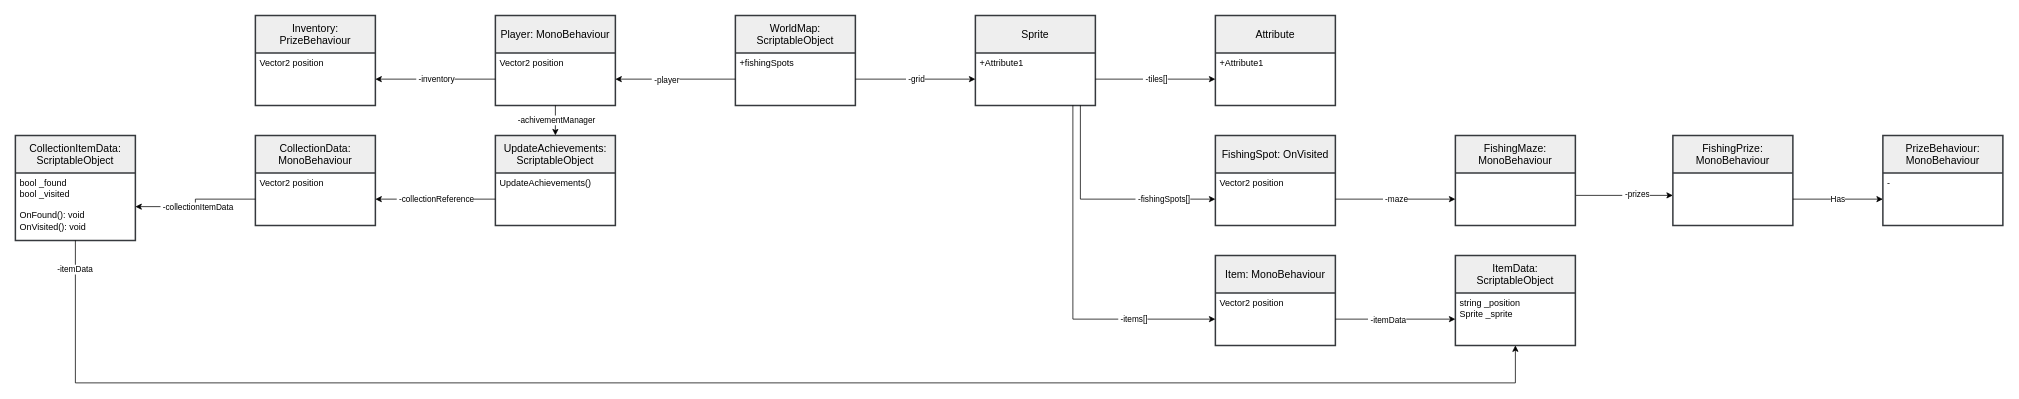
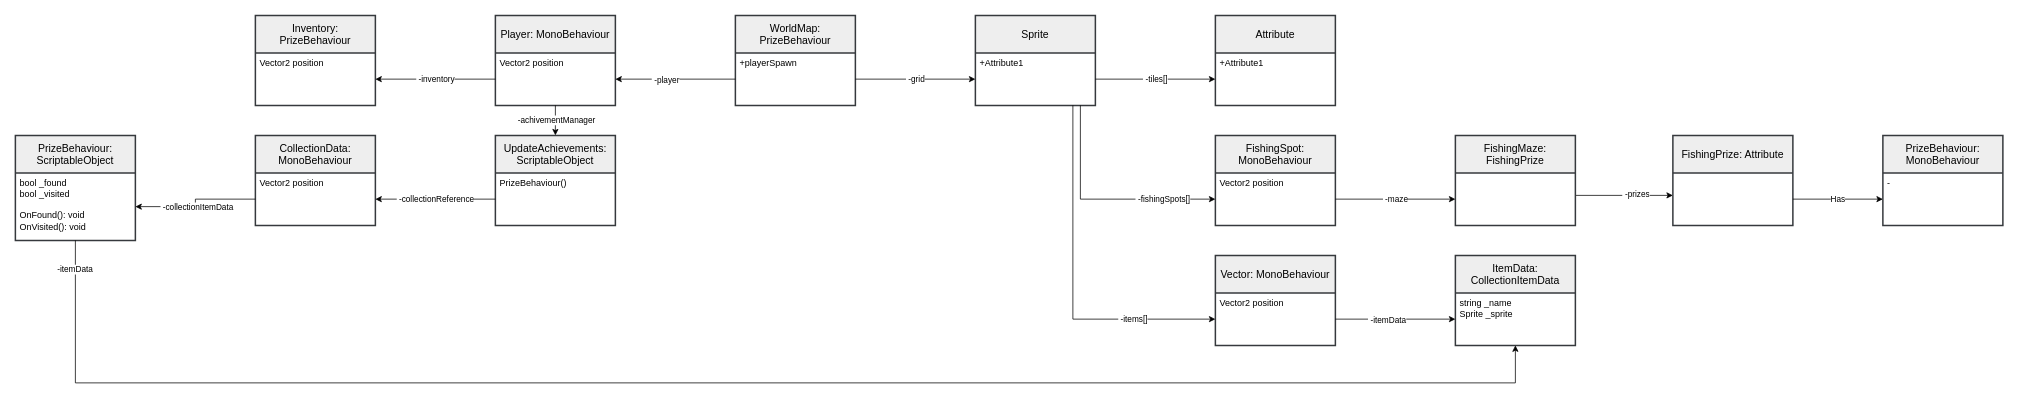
  <mxCell id="0" />
  <mxCell id="1" parent="0" />
  <mxCell id="2" value="&lt;div&gt;Player: MonoBehaviour&lt;br&gt;&lt;/div&gt;" style="swimlane;childLayout=stackLayout;horizontal=1;startSize=50;horizontalStack=0;rounded=0;fontSize=14;fontStyle=0;strokeWidth=2;resizeParent=0;resizeLast=1;shadow=0;dashed=0;align=center;arcSize=4;whiteSpace=wrap;html=1;swimlaneLine=1;glass=0;fillColor=#eeeeee;strokeColor=#36393d;" vertex="1" parent="1"><mxGeometry x="660" y="20" width="160" height="120" as="geometry" /></mxCell>
  <mxCell id="3" value="Vector2 position" style="align=left;strokeColor=none;fillColor=none;spacingLeft=4;fontSize=12;verticalAlign=top;resizable=0;rotatable=0;part=1;html=1;" vertex="1" parent="2"><mxGeometry y="50" width="160" height="70" as="geometry" /></mxCell>
- <mxCell id="4" value="&lt;div&gt;WorldMap: ScriptableObject&lt;br&gt;&lt;/div&gt;" style="swimlane;childLayout=stackLayout;horizontal=1;startSize=50;horizontalStack=0;rounded=0;fontSize=14;fontStyle=0;strokeWidth=2;resizeParent=0;resizeLast=1;shadow=0;dashed=0;align=center;arcSize=4;whiteSpace=wrap;html=1;swimlaneLine=1;glass=0;fillColor=#eeeeee;strokeColor=#36393d;" vertex="1" parent="1"><mxGeometry x="980" y="20" width="160" height="120" as="geometry" /></mxCell>
- <mxCell id="5" value="+fishingSpots" style="align=left;strokeColor=none;fillColor=none;spacingLeft=4;fontSize=12;verticalAlign=top;resizable=0;rotatable=0;part=1;html=1;" vertex="1" parent="4"><mxGeometry y="50" width="160" height="70" as="geometry" /></mxCell>
+ <mxCell id="4" value="&lt;div&gt;WorldMap: PrizeBehaviour&lt;br&gt;&lt;/div&gt;" style="swimlane;childLayout=stackLayout;horizontal=1;startSize=50;horizontalStack=0;rounded=0;fontSize=14;fontStyle=0;strokeWidth=2;resizeParent=0;resizeLast=1;shadow=0;dashed=0;align=center;arcSize=4;whiteSpace=wrap;html=1;swimlaneLine=1;glass=0;fillColor=#eeeeee;strokeColor=#36393d;" vertex="1" parent="1"><mxGeometry x="980" y="20" width="160" height="120" as="geometry" /></mxCell>
+ <mxCell id="5" value="+playerSpawn" style="align=left;strokeColor=none;fillColor=none;spacingLeft=4;fontSize=12;verticalAlign=top;resizable=0;rotatable=0;part=1;html=1;" vertex="1" parent="4"><mxGeometry y="50" width="160" height="70" as="geometry" /></mxCell>
  <mxCell id="6" value="Attribute" style="swimlane;childLayout=stackLayout;horizontal=1;startSize=50;horizontalStack=0;rounded=0;fontSize=14;fontStyle=0;strokeWidth=2;resizeParent=0;resizeLast=1;shadow=0;dashed=0;align=center;arcSize=4;whiteSpace=wrap;html=1;swimlaneLine=1;glass=0;fillColor=#eeeeee;strokeColor=#36393d;" vertex="1" parent="1"><mxGeometry x="1620" y="20" width="160" height="120" as="geometry" /></mxCell>
  <mxCell id="7" value="+Attribute1" style="align=left;strokeColor=none;fillColor=none;spacingLeft=4;fontSize=12;verticalAlign=top;resizable=0;rotatable=0;part=1;html=1;" vertex="1" parent="6"><mxGeometry y="50" width="160" height="70" as="geometry" /></mxCell>
  <mxCell id="8" value="&lt;div&gt;Sprite&lt;/div&gt;" style="swimlane;childLayout=stackLayout;horizontal=1;startSize=50;horizontalStack=0;rounded=0;fontSize=14;fontStyle=0;strokeWidth=2;resizeParent=0;resizeLast=1;shadow=0;dashed=0;align=center;arcSize=4;whiteSpace=wrap;html=1;swimlaneLine=1;glass=0;fillColor=#eeeeee;strokeColor=#36393d;" vertex="1" parent="1"><mxGeometry x="1300" y="20" width="160" height="120" as="geometry" /></mxCell>
  <mxCell id="9" value="+Attribute1" style="align=left;strokeColor=none;fillColor=none;spacingLeft=4;fontSize=12;verticalAlign=top;resizable=0;rotatable=0;part=1;html=1;" vertex="1" parent="8"><mxGeometry y="50" width="160" height="70" as="geometry" /></mxCell>
  <mxCell id="10" style="edgeStyle=orthogonalEdgeStyle;rounded=0;orthogonalLoop=1;jettySize=auto;html=1;" edge="1" parent="1"><mxGeometry relative="1" as="geometry"><mxPoint x="2100" y="260" as="sourcePoint" /><mxPoint x="2230" y="260" as="targetPoint" /></mxGeometry></mxCell>
  <mxCell id="11" value="&amp;nbsp;-prizes" style="edgeLabel;html=1;align=center;verticalAlign=middle;resizable=0;points=[];" vertex="1" connectable="0" parent="10"><mxGeometry x="0.231" y="3" relative="1" as="geometry"><mxPoint as="offset" /></mxGeometry></mxCell>
- <mxCell id="12" value="FishingMaze: MonoBehaviour" style="swimlane;childLayout=stackLayout;horizontal=1;startSize=50;horizontalStack=0;rounded=0;fontSize=14;fontStyle=0;strokeWidth=2;resizeParent=0;resizeLast=1;shadow=0;dashed=0;align=center;arcSize=4;whiteSpace=wrap;html=1;swimlaneLine=1;glass=0;fillColor=#eeeeee;strokeColor=#36393d;" vertex="1" parent="1"><mxGeometry x="1940" y="180" width="160" height="120" as="geometry" /></mxCell>
- <mxCell id="13" value="&lt;div&gt;FishingSpot: OnVisited&lt;/div&gt;" style="swimlane;childLayout=stackLayout;horizontal=1;startSize=50;horizontalStack=0;rounded=0;fontSize=14;fontStyle=0;strokeWidth=2;resizeParent=0;resizeLast=1;shadow=0;dashed=0;align=center;arcSize=4;whiteSpace=wrap;html=1;swimlaneLine=1;glass=0;fillColor=#eeeeee;strokeColor=#36393d;" vertex="1" parent="1"><mxGeometry x="1620" y="180" width="160" height="120" as="geometry" /></mxCell>
+ <mxCell id="12" value="FishingMaze: FishingPrize" style="swimlane;childLayout=stackLayout;horizontal=1;startSize=50;horizontalStack=0;rounded=0;fontSize=14;fontStyle=0;strokeWidth=2;resizeParent=0;resizeLast=1;shadow=0;dashed=0;align=center;arcSize=4;whiteSpace=wrap;html=1;swimlaneLine=1;glass=0;fillColor=#eeeeee;strokeColor=#36393d;" vertex="1" parent="1"><mxGeometry x="1940" y="180" width="160" height="120" as="geometry" /></mxCell>
+ <mxCell id="13" value="&lt;div&gt;FishingSpot: MonoBehaviour&lt;/div&gt;" style="swimlane;childLayout=stackLayout;horizontal=1;startSize=50;horizontalStack=0;rounded=0;fontSize=14;fontStyle=0;strokeWidth=2;resizeParent=0;resizeLast=1;shadow=0;dashed=0;align=center;arcSize=4;whiteSpace=wrap;html=1;swimlaneLine=1;glass=0;fillColor=#eeeeee;strokeColor=#36393d;" vertex="1" parent="1"><mxGeometry x="1620" y="180" width="160" height="120" as="geometry" /></mxCell>
  <mxCell id="14" value="Vector2 position" style="align=left;strokeColor=none;fillColor=none;spacingLeft=4;fontSize=12;verticalAlign=top;resizable=0;rotatable=0;part=1;html=1;" vertex="1" parent="13"><mxGeometry y="50" width="160" height="70" as="geometry" /></mxCell>
- <mxCell id="15" value="&lt;div&gt;Item: MonoBehaviour&lt;br&gt;&lt;/div&gt;" style="swimlane;childLayout=stackLayout;horizontal=1;startSize=50;horizontalStack=0;rounded=0;fontSize=14;fontStyle=0;strokeWidth=2;resizeParent=0;resizeLast=1;shadow=0;dashed=0;align=center;arcSize=4;whiteSpace=wrap;html=1;swimlaneLine=1;glass=0;fillColor=#eeeeee;strokeColor=#36393d;" vertex="1" parent="1"><mxGeometry x="1620" y="340" width="160" height="120" as="geometry" /></mxCell>
+ <mxCell id="15" value="&lt;div&gt;Vector: MonoBehaviour&lt;br&gt;&lt;/div&gt;" style="swimlane;childLayout=stackLayout;horizontal=1;startSize=50;horizontalStack=0;rounded=0;fontSize=14;fontStyle=0;strokeWidth=2;resizeParent=0;resizeLast=1;shadow=0;dashed=0;align=center;arcSize=4;whiteSpace=wrap;html=1;swimlaneLine=1;glass=0;fillColor=#eeeeee;strokeColor=#36393d;" vertex="1" parent="1"><mxGeometry x="1620" y="340" width="160" height="120" as="geometry" /></mxCell>
  <mxCell id="16" value="Vector2 position" style="align=left;strokeColor=none;fillColor=none;spacingLeft=4;fontSize=12;verticalAlign=top;resizable=0;rotatable=0;part=1;html=1;" vertex="1" parent="15"><mxGeometry y="50" width="160" height="70" as="geometry" /></mxCell>
  <mxCell id="17" value="&amp;nbsp;-grid" style="edgeStyle=orthogonalEdgeStyle;rounded=0;orthogonalLoop=1;jettySize=auto;html=1;" edge="1" parent="1" source="5" target="9"><mxGeometry relative="1" as="geometry" /></mxCell>
  <mxCell id="18" value="&amp;nbsp;-tiles[]" style="edgeStyle=orthogonalEdgeStyle;rounded=0;orthogonalLoop=1;jettySize=auto;html=1;" edge="1" parent="1" source="9" target="7"><mxGeometry relative="1" as="geometry" /></mxCell>
  <mxCell id="19" value="&amp;nbsp;-fishingSpots[]" style="edgeStyle=orthogonalEdgeStyle;rounded=0;orthogonalLoop=1;jettySize=auto;html=1;" edge="1" parent="1" source="9" target="14"><mxGeometry x="0.541" relative="1" as="geometry"><Array as="points"><mxPoint x="1440" y="265" /></Array><mxPoint as="offset" /></mxGeometry></mxCell>
  <mxCell id="20" value="&amp;nbsp;-maze" style="edgeStyle=orthogonalEdgeStyle;rounded=0;orthogonalLoop=1;jettySize=auto;html=1;" edge="1" parent="1" source="14"><mxGeometry relative="1" as="geometry"><mxPoint x="1940" y="265" as="targetPoint" /></mxGeometry></mxCell>
  <mxCell id="21" value="&lt;div&gt;&amp;nbsp;-items[]&lt;/div&gt;" style="edgeStyle=orthogonalEdgeStyle;rounded=0;orthogonalLoop=1;jettySize=auto;html=1;" edge="1" parent="1" source="9" target="16"><mxGeometry x="0.537" relative="1" as="geometry"><Array as="points"><mxPoint x="1430" y="425" /></Array><mxPoint as="offset" /></mxGeometry></mxCell>
  <mxCell id="22" style="edgeStyle=orthogonalEdgeStyle;rounded=0;orthogonalLoop=1;jettySize=auto;html=1;" edge="1" parent="1" source="5" target="3"><mxGeometry relative="1" as="geometry" /></mxCell>
  <mxCell id="23" value="&amp;nbsp;-player" style="edgeLabel;html=1;align=center;verticalAlign=middle;resizable=0;points=[];" vertex="1" connectable="0" parent="22"><mxGeometry x="0.173" y="1" relative="1" as="geometry"><mxPoint as="offset" /></mxGeometry></mxCell>
  <mxCell id="24" value="Inventory: PrizeBehaviour" style="swimlane;childLayout=stackLayout;horizontal=1;startSize=50;horizontalStack=0;rounded=0;fontSize=14;fontStyle=0;strokeWidth=2;resizeParent=0;resizeLast=1;shadow=0;dashed=0;align=center;arcSize=4;whiteSpace=wrap;html=1;swimlaneLine=1;glass=0;fillColor=#eeeeee;strokeColor=#36393d;" vertex="1" parent="1"><mxGeometry x="340" y="20" width="160" height="120" as="geometry" /></mxCell>
  <mxCell id="25" value="Vector2 position" style="align=left;strokeColor=none;fillColor=none;spacingLeft=4;fontSize=12;verticalAlign=top;resizable=0;rotatable=0;part=1;html=1;" vertex="1" parent="24"><mxGeometry y="50" width="160" height="70" as="geometry" /></mxCell>
  <mxCell id="26" value="&amp;nbsp;-inventory" style="edgeStyle=orthogonalEdgeStyle;rounded=0;orthogonalLoop=1;jettySize=auto;html=1;entryX=1;entryY=0.5;entryDx=0;entryDy=0;" edge="1" parent="1" source="3" target="25"><mxGeometry relative="1" as="geometry" /></mxCell>
- <mxCell id="27" value="ItemData: ScriptableObject" style="swimlane;childLayout=stackLayout;horizontal=1;startSize=50;horizontalStack=0;rounded=0;fontSize=14;fontStyle=0;strokeWidth=2;resizeParent=0;resizeLast=1;shadow=0;dashed=0;align=center;arcSize=4;whiteSpace=wrap;html=1;swimlaneLine=1;glass=0;fillColor=#eeeeee;strokeColor=#36393d;" vertex="1" parent="1"><mxGeometry x="1940" y="340" width="160" height="120" as="geometry" /></mxCell>
- <mxCell id="28" value="&lt;div&gt;string _position&lt;/div&gt;&lt;div&gt;Sprite _sprite&lt;br&gt;&lt;/div&gt;" style="align=left;strokeColor=none;fillColor=none;spacingLeft=4;fontSize=12;verticalAlign=top;resizable=0;rotatable=0;part=1;html=1;" vertex="1" parent="27"><mxGeometry y="50" width="160" height="70" as="geometry" /></mxCell>
+ <mxCell id="27" value="ItemData: CollectionItemData" style="swimlane;childLayout=stackLayout;horizontal=1;startSize=50;horizontalStack=0;rounded=0;fontSize=14;fontStyle=0;strokeWidth=2;resizeParent=0;resizeLast=1;shadow=0;dashed=0;align=center;arcSize=4;whiteSpace=wrap;html=1;swimlaneLine=1;glass=0;fillColor=#eeeeee;strokeColor=#36393d;" vertex="1" parent="1"><mxGeometry x="1940" y="340" width="160" height="120" as="geometry" /></mxCell>
+ <mxCell id="28" value="&lt;div&gt;string _name&lt;/div&gt;&lt;div&gt;Sprite _sprite&lt;br&gt;&lt;/div&gt;" style="align=left;strokeColor=none;fillColor=none;spacingLeft=4;fontSize=12;verticalAlign=top;resizable=0;rotatable=0;part=1;html=1;" vertex="1" parent="27"><mxGeometry y="50" width="160" height="70" as="geometry" /></mxCell>
  <mxCell id="29" style="edgeStyle=orthogonalEdgeStyle;rounded=0;orthogonalLoop=1;jettySize=auto;html=1;entryX=0;entryY=0.5;entryDx=0;entryDy=0;" edge="1" parent="1" source="16" target="28"><mxGeometry relative="1" as="geometry" /></mxCell>
  <mxCell id="30" value="&amp;nbsp;-itemData" style="edgeLabel;html=1;align=center;verticalAlign=middle;resizable=0;points=[];" vertex="1" connectable="0" parent="29"><mxGeometry x="-0.146" relative="1" as="geometry"><mxPoint as="offset" /></mxGeometry></mxCell>
- <mxCell id="31" value="FishingPrize: MonoBehaviour" style="swimlane;childLayout=stackLayout;horizontal=1;startSize=50;horizontalStack=0;rounded=0;fontSize=14;fontStyle=0;strokeWidth=2;resizeParent=0;resizeLast=1;shadow=0;dashed=0;align=center;arcSize=4;whiteSpace=wrap;html=1;swimlaneLine=1;glass=0;fillColor=#eeeeee;strokeColor=#36393d;" vertex="1" parent="1"><mxGeometry x="2230" y="180" width="160" height="120" as="geometry" /></mxCell>
+ <mxCell id="31" value="FishingPrize: Attribute" style="swimlane;childLayout=stackLayout;horizontal=1;startSize=50;horizontalStack=0;rounded=0;fontSize=14;fontStyle=0;strokeWidth=2;resizeParent=0;resizeLast=1;shadow=0;dashed=0;align=center;arcSize=4;whiteSpace=wrap;html=1;swimlaneLine=1;glass=0;fillColor=#eeeeee;strokeColor=#36393d;" vertex="1" parent="1"><mxGeometry x="2230" y="180" width="160" height="120" as="geometry" /></mxCell>
  <mxCell id="32" value="&amp;nbsp;" style="text;html=1;align=left;verticalAlign=top;resizable=0;points=[];autosize=1;strokeColor=none;fillColor=none;" vertex="1" parent="31"><mxGeometry y="50" width="160" height="70" as="geometry" /></mxCell>
  <mxCell id="33" value="CollectionData: MonoBehaviour" style="swimlane;childLayout=stackLayout;horizontal=1;startSize=50;horizontalStack=0;rounded=0;fontSize=14;fontStyle=0;strokeWidth=2;resizeParent=0;resizeLast=1;shadow=0;dashed=0;align=center;arcSize=4;whiteSpace=wrap;html=1;swimlaneLine=1;glass=0;fillColor=#eeeeee;strokeColor=#36393d;" vertex="1" parent="1"><mxGeometry x="340" y="180" width="160" height="120" as="geometry" /></mxCell>
  <mxCell id="34" value="Vector2 position" style="align=left;strokeColor=none;fillColor=none;spacingLeft=4;fontSize=12;verticalAlign=top;resizable=0;rotatable=0;part=1;html=1;" vertex="1" parent="33"><mxGeometry y="50" width="160" height="70" as="geometry" /></mxCell>
  <mxCell id="35" value="&lt;div&gt;UpdateAchievements: ScriptableObject&lt;br&gt;&lt;/div&gt;" style="swimlane;childLayout=stackLayout;horizontal=1;startSize=50;horizontalStack=0;rounded=0;fontSize=14;fontStyle=0;strokeWidth=2;resizeParent=0;resizeLast=1;shadow=0;dashed=0;align=center;arcSize=4;whiteSpace=wrap;html=1;swimlaneLine=1;glass=0;fillColor=#eeeeee;strokeColor=#36393d;" vertex="1" parent="1"><mxGeometry x="660" y="180" width="160" height="120" as="geometry" /></mxCell>
- <mxCell id="36" value="UpdateAchievements()" style="align=left;strokeColor=none;fillColor=none;spacingLeft=4;fontSize=12;verticalAlign=top;resizable=0;rotatable=0;part=1;html=1;" vertex="1" parent="35"><mxGeometry y="50" width="160" height="70" as="geometry" /></mxCell>
+ <mxCell id="36" value="PrizeBehaviour()" style="align=left;strokeColor=none;fillColor=none;spacingLeft=4;fontSize=12;verticalAlign=top;resizable=0;rotatable=0;part=1;html=1;" vertex="1" parent="35"><mxGeometry y="50" width="160" height="70" as="geometry" /></mxCell>
  <mxCell id="37" value="&amp;nbsp;-achivementManager" style="edgeStyle=orthogonalEdgeStyle;rounded=0;orthogonalLoop=1;jettySize=auto;html=1;" edge="1" parent="1" source="3" target="35"><mxGeometry relative="1" as="geometry" /></mxCell>
  <mxCell id="38" value="&amp;nbsp;-collectionReference" style="edgeStyle=orthogonalEdgeStyle;rounded=0;orthogonalLoop=1;jettySize=auto;html=1;" edge="1" parent="1" source="36" target="34"><mxGeometry relative="1" as="geometry" /></mxCell>
- <mxCell id="39" value="CollectionItemData: ScriptableObject" style="swimlane;childLayout=stackLayout;horizontal=1;startSize=50;horizontalStack=0;rounded=0;fontSize=14;fontStyle=0;strokeWidth=2;resizeParent=0;resizeLast=1;shadow=0;dashed=0;align=center;arcSize=4;whiteSpace=wrap;html=1;swimlaneLine=1;glass=0;fillColor=#eeeeee;strokeColor=#36393d;" vertex="1" parent="1"><mxGeometry x="20" y="180" width="160" height="140" as="geometry" /></mxCell>
+ <mxCell id="39" value="PrizeBehaviour: ScriptableObject" style="swimlane;childLayout=stackLayout;horizontal=1;startSize=50;horizontalStack=0;rounded=0;fontSize=14;fontStyle=0;strokeWidth=2;resizeParent=0;resizeLast=1;shadow=0;dashed=0;align=center;arcSize=4;whiteSpace=wrap;html=1;swimlaneLine=1;glass=0;fillColor=#eeeeee;strokeColor=#36393d;" vertex="1" parent="1"><mxGeometry x="20" y="180" width="160" height="140" as="geometry" /></mxCell>
  <mxCell id="40" value="&lt;div&gt;bool _found&lt;/div&gt;&lt;div&gt;bool _visited&lt;/div&gt;&lt;div&gt;&lt;br&gt;&lt;/div&gt;&lt;div&gt;OnFound(): void&lt;br&gt;&lt;/div&gt;&lt;div&gt;OnVisited(): void&lt;br&gt;&lt;/div&gt;" style="align=left;strokeColor=none;fillColor=none;spacingLeft=4;fontSize=12;verticalAlign=top;resizable=0;rotatable=0;part=1;html=1;" vertex="1" parent="39"><mxGeometry y="50" width="160" height="90" as="geometry" /></mxCell>
  <mxCell id="41" style="edgeStyle=orthogonalEdgeStyle;rounded=0;orthogonalLoop=1;jettySize=auto;html=1;entryX=1;entryY=0.5;entryDx=0;entryDy=0;" edge="1" parent="1" source="34" target="40"><mxGeometry relative="1" as="geometry" /></mxCell>
  <mxCell id="42" value="&amp;nbsp;-collectionItemData" style="edgeLabel;html=1;align=center;verticalAlign=middle;resizable=0;points=[];" vertex="1" connectable="0" parent="41"><mxGeometry x="0.153" y="-2" relative="1" as="geometry"><mxPoint x="9" y="2" as="offset" /></mxGeometry></mxCell>
  <mxCell id="43" style="edgeStyle=orthogonalEdgeStyle;rounded=0;orthogonalLoop=1;jettySize=auto;html=1;" edge="1" parent="1" source="40" target="28"><mxGeometry relative="1" as="geometry"><Array as="points"><mxPoint x="100" y="510" /><mxPoint x="2020" y="510" /></Array></mxGeometry></mxCell>
  <mxCell id="44" value="&amp;nbsp;-itemData" style="edgeLabel;html=1;align=center;verticalAlign=middle;resizable=0;points=[];" vertex="1" connectable="0" parent="43"><mxGeometry x="-0.965" y="-3" relative="1" as="geometry"><mxPoint as="offset" /></mxGeometry></mxCell>
  <mxCell id="45" value="PrizeBehaviour: MonoBehaviour" style="swimlane;childLayout=stackLayout;horizontal=1;startSize=50;horizontalStack=0;rounded=0;fontSize=14;fontStyle=0;strokeWidth=2;resizeParent=0;resizeLast=1;shadow=0;dashed=0;align=center;arcSize=4;whiteSpace=wrap;html=1;swimlaneLine=1;glass=0;fillColor=#eeeeee;strokeColor=#36393d;" vertex="1" parent="1"><mxGeometry x="2510" y="180" width="160" height="120" as="geometry" /></mxCell>
  <mxCell id="46" value="-" style="align=left;strokeColor=none;fillColor=none;spacingLeft=4;fontSize=12;verticalAlign=top;resizable=0;rotatable=0;part=1;html=1;" vertex="1" parent="45"><mxGeometry y="50" width="160" height="70" as="geometry" /></mxCell>
  <mxCell id="47" value="Has" style="edgeStyle=orthogonalEdgeStyle;rounded=0;orthogonalLoop=1;jettySize=auto;html=1;" edge="1" parent="1" source="32" target="46"><mxGeometry relative="1" as="geometry" /></mxCell>
